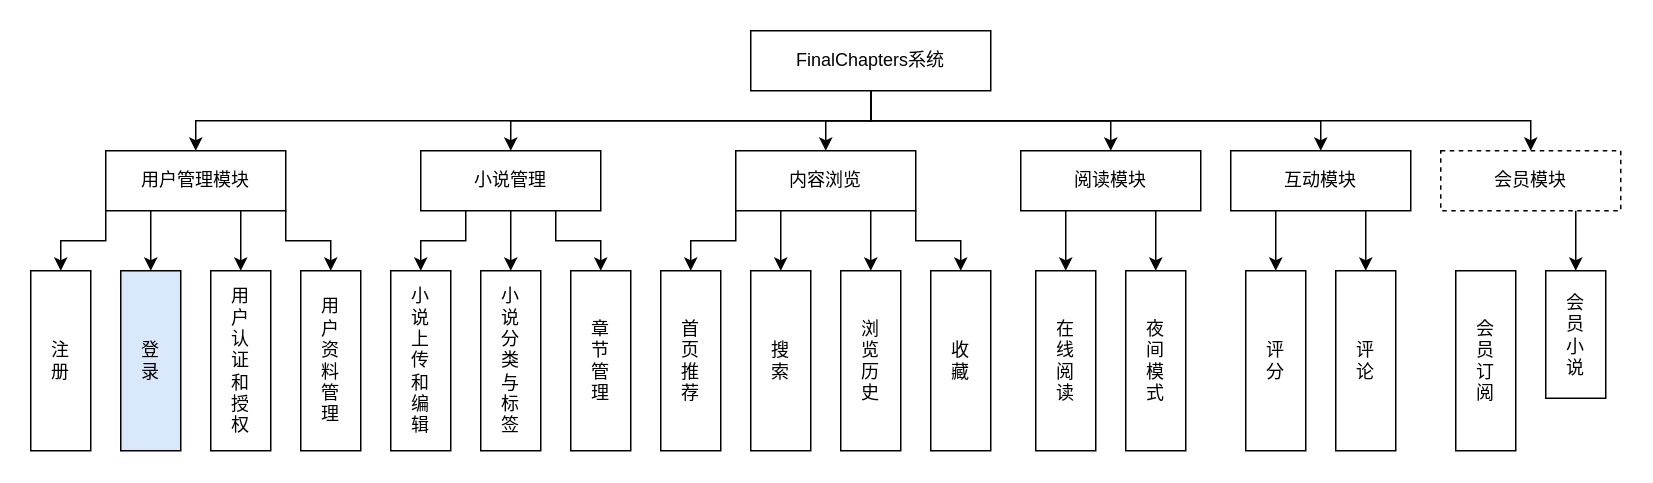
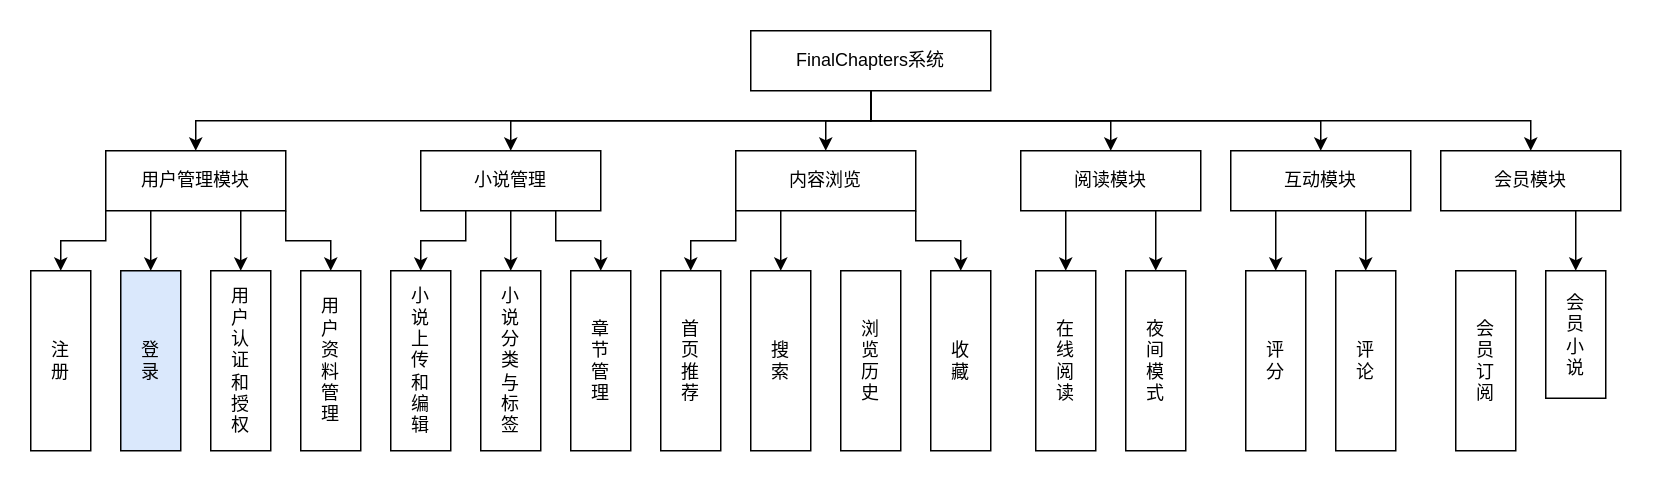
  <mxCell id="0" />
  <mxCell id="1" parent="0" />
  <mxCell id="2" style="edgeStyle=orthogonalEdgeStyle;rounded=0;orthogonalLoop=1;jettySize=auto;html=1;exitX=0.5;exitY=1;exitDx=0;exitDy=0;entryX=0.5;entryY=0;entryDx=0;entryDy=0;" edge="1" parent="1" source="8" target="12"><mxGeometry relative="1" as="geometry" /></mxCell>
  <mxCell id="3" style="edgeStyle=orthogonalEdgeStyle;rounded=0;orthogonalLoop=1;jettySize=auto;html=1;exitX=0.5;exitY=1;exitDx=0;exitDy=0;" edge="1" parent="1" source="8" target="20"><mxGeometry relative="1" as="geometry" /></mxCell>
  <mxCell id="4" style="edgeStyle=orthogonalEdgeStyle;rounded=0;orthogonalLoop=1;jettySize=auto;html=1;exitX=0.5;exitY=1;exitDx=0;exitDy=0;entryX=0.5;entryY=0;entryDx=0;entryDy=0;" edge="1" parent="1" source="8" target="30"><mxGeometry relative="1" as="geometry" /></mxCell>
  <mxCell id="5" style="edgeStyle=orthogonalEdgeStyle;rounded=0;orthogonalLoop=1;jettySize=auto;html=1;exitX=0.5;exitY=1;exitDx=0;exitDy=0;entryX=0.5;entryY=0;entryDx=0;entryDy=0;" edge="1" parent="1" source="8" target="38"><mxGeometry relative="1" as="geometry" /></mxCell>
  <mxCell id="6" style="edgeStyle=orthogonalEdgeStyle;rounded=0;orthogonalLoop=1;jettySize=auto;html=1;exitX=0.5;exitY=1;exitDx=0;exitDy=0;entryX=0.5;entryY=0;entryDx=0;entryDy=0;" edge="1" parent="1" source="8" target="44"><mxGeometry relative="1" as="geometry" /></mxCell>
  <mxCell id="7" style="edgeStyle=orthogonalEdgeStyle;rounded=0;orthogonalLoop=1;jettySize=auto;html=1;exitX=0.5;exitY=1;exitDx=0;exitDy=0;entryX=0.5;entryY=0;entryDx=0;entryDy=0;" edge="1" parent="1" source="8" target="50"><mxGeometry relative="1" as="geometry" /></mxCell>
  <mxCell id="8" value="FinalChapters系统" style="rounded=0;whiteSpace=wrap;html=1;" vertex="1" parent="1"><mxGeometry x="500" y="20" width="160" height="40" as="geometry" /></mxCell>
  <mxCell id="9" value="" style="group" vertex="1" connectable="0" parent="1"><mxGeometry y="100" width="220" height="200" as="geometry" x="20" /></mxCell>
  <mxCell id="10" style="edgeStyle=orthogonalEdgeStyle;rounded=0;orthogonalLoop=1;jettySize=auto;html=1;exitX=1;exitY=1;exitDx=0;exitDy=0;entryX=0.5;entryY=0;entryDx=0;entryDy=0;" edge="1" parent="9" source="12" target="18"><mxGeometry relative="1" as="geometry" /></mxCell>
  <mxCell id="11" style="edgeStyle=orthogonalEdgeStyle;rounded=0;orthogonalLoop=1;jettySize=auto;html=1;exitX=0;exitY=1;exitDx=0;exitDy=0;entryX=0.5;entryY=0;entryDx=0;entryDy=0;" edge="1" parent="9" source="12" target="15"><mxGeometry relative="1" as="geometry" /></mxCell>
  <mxCell id="12" value="用户管理模块" style="rounded=0;whiteSpace=wrap;html=1;" vertex="1" parent="9"><mxGeometry x="50" width="120" height="40" as="geometry" /></mxCell>
  <mxCell id="13" value="登&lt;br&gt;录" style="rounded=0;horizontal=1;verticalAlign=middle;html=1;whiteSpace=wrap;flipV=1;flipH=1;fillColor=#dae8fc;" vertex="1" parent="9"><mxGeometry x="60" y="80" width="40" height="120" as="geometry" /></mxCell>
  <mxCell id="14" style="edgeStyle=orthogonalEdgeStyle;rounded=0;orthogonalLoop=1;jettySize=auto;html=1;exitX=0.25;exitY=1;exitDx=0;exitDy=0;entryX=0.5;entryY=0;entryDx=0;entryDy=0;" edge="1" parent="9" source="12" target="13"><mxGeometry relative="1" as="geometry" /></mxCell>
  <mxCell id="15" value="注&lt;br&gt;册" style="rounded=0;horizontal=1;verticalAlign=middle;html=1;whiteSpace=wrap;flipV=1;flipH=1;" vertex="1" parent="9"><mxGeometry y="80" width="40" height="120" as="geometry" /></mxCell>
  <mxCell id="16" value="用&lt;br&gt;户&lt;br&gt;认&lt;br&gt;证&lt;br&gt;和&lt;br&gt;授&lt;br&gt;权" style="rounded=0;horizontal=1;verticalAlign=middle;html=1;whiteSpace=wrap;flipV=1;flipH=1;" vertex="1" parent="9"><mxGeometry x="120" y="80" width="40" height="120" as="geometry" /></mxCell>
  <mxCell id="17" style="edgeStyle=orthogonalEdgeStyle;rounded=0;orthogonalLoop=1;jettySize=auto;html=1;exitX=0.75;exitY=1;exitDx=0;exitDy=0;entryX=0.5;entryY=0;entryDx=0;entryDy=0;" edge="1" parent="9" source="12" target="16"><mxGeometry relative="1" as="geometry" /></mxCell>
  <mxCell id="18" value="用&lt;br&gt;户&lt;br&gt;资&lt;br&gt;料&lt;br&gt;管&lt;br&gt;理" style="rounded=0;horizontal=1;verticalAlign=middle;html=1;whiteSpace=wrap;flipV=1;flipH=1;" vertex="1" parent="9"><mxGeometry x="180" y="80" width="40" height="120" as="geometry" /></mxCell>
  <mxCell id="19" value="" style="group" vertex="1" connectable="0" parent="1"><mxGeometry x="260" y="100" width="160" height="200" as="geometry" /></mxCell>
  <mxCell id="20" value="小说管理" style="rounded=0;whiteSpace=wrap;html=1;" vertex="1" parent="19"><mxGeometry x="20" width="120" height="40" as="geometry" /></mxCell>
  <mxCell id="21" value="小&lt;br&gt;说&lt;br&gt;分&lt;br&gt;类&lt;br&gt;与&lt;br&gt;标&lt;br&gt;签" style="rounded=0;horizontal=1;verticalAlign=middle;html=1;whiteSpace=wrap;flipV=1;flipH=1;" vertex="1" parent="19"><mxGeometry x="60" y="80" width="40" height="120" as="geometry" /></mxCell>
  <mxCell id="22" style="edgeStyle=orthogonalEdgeStyle;rounded=0;orthogonalLoop=1;jettySize=auto;html=1;entryX=0.5;entryY=0;entryDx=0;entryDy=0;" edge="1" parent="19" source="20" target="21"><mxGeometry relative="1" as="geometry" /></mxCell>
  <mxCell id="23" value="小&lt;br&gt;说&lt;br&gt;上&lt;br&gt;传&lt;br&gt;和&lt;br&gt;编&lt;br&gt;辑" style="rounded=0;horizontal=1;verticalAlign=middle;html=1;whiteSpace=wrap;flipV=1;flipH=1;" vertex="1" parent="19"><mxGeometry y="80" width="40" height="120" as="geometry" /></mxCell>
  <mxCell id="24" style="edgeStyle=orthogonalEdgeStyle;rounded=0;orthogonalLoop=1;jettySize=auto;html=1;exitX=0.25;exitY=1;exitDx=0;exitDy=0;entryX=0.5;entryY=0;entryDx=0;entryDy=0;" edge="1" parent="19" source="20" target="23"><mxGeometry relative="1" as="geometry" /></mxCell>
  <mxCell id="25" value="章&lt;br&gt;节&lt;br&gt;管&lt;br&gt;理" style="rounded=0;horizontal=1;verticalAlign=middle;html=1;whiteSpace=wrap;flipV=1;flipH=1;" vertex="1" parent="19"><mxGeometry x="120" y="80" width="40" height="120" as="geometry" /></mxCell>
  <mxCell id="26" style="edgeStyle=orthogonalEdgeStyle;rounded=0;orthogonalLoop=1;jettySize=auto;html=1;exitX=0.75;exitY=1;exitDx=0;exitDy=0;entryX=0.5;entryY=0;entryDx=0;entryDy=0;" edge="1" parent="19" source="20" target="25"><mxGeometry relative="1" as="geometry" /></mxCell>
  <mxCell id="27" value="" style="group" vertex="1" connectable="0" parent="1"><mxGeometry x="440" y="100" width="220" height="200" as="geometry" /></mxCell>
  <mxCell id="28" style="edgeStyle=orthogonalEdgeStyle;rounded=0;orthogonalLoop=1;jettySize=auto;html=1;exitX=0;exitY=1;exitDx=0;exitDy=0;entryX=0.5;entryY=0;entryDx=0;entryDy=0;" edge="1" parent="27" source="30" target="33"><mxGeometry relative="1" as="geometry" /></mxCell>
  <mxCell id="29" style="edgeStyle=orthogonalEdgeStyle;rounded=0;orthogonalLoop=1;jettySize=auto;html=1;exitX=1;exitY=1;exitDx=0;exitDy=0;entryX=0.5;entryY=0;entryDx=0;entryDy=0;" edge="1" parent="27" source="30" target="36"><mxGeometry relative="1" as="geometry" /></mxCell>
  <mxCell id="30" value="内容浏览" style="rounded=0;whiteSpace=wrap;html=1;" vertex="1" parent="27"><mxGeometry x="50" width="120" height="40" as="geometry" /></mxCell>
  <mxCell id="31" value="搜&lt;br style=&quot;border-color: var(--border-color);&quot;&gt;索" style="rounded=0;horizontal=1;verticalAlign=middle;html=1;whiteSpace=wrap;flipV=1;flipH=1;" vertex="1" parent="27"><mxGeometry x="60" y="80" width="40" height="120" as="geometry" /></mxCell>
  <mxCell id="32" style="edgeStyle=orthogonalEdgeStyle;rounded=0;orthogonalLoop=1;jettySize=auto;html=1;exitX=0.25;exitY=1;exitDx=0;exitDy=0;entryX=0.5;entryY=0;entryDx=0;entryDy=0;" edge="1" parent="27" source="30" target="31"><mxGeometry relative="1" as="geometry" /></mxCell>
  <mxCell id="33" value="首&lt;br style=&quot;border-color: var(--border-color);&quot;&gt;页&lt;br style=&quot;border-color: var(--border-color);&quot;&gt;推&lt;br style=&quot;border-color: var(--border-color);&quot;&gt;荐" style="rounded=0;horizontal=1;verticalAlign=middle;html=1;whiteSpace=wrap;flipV=1;flipH=1;" vertex="1" parent="27"><mxGeometry y="80" width="40" height="120" as="geometry" /></mxCell>
  <mxCell id="34" value="浏&lt;br&gt;览&lt;br&gt;历&lt;br&gt;史" style="rounded=0;horizontal=1;verticalAlign=middle;html=1;whiteSpace=wrap;flipV=1;flipH=1;" vertex="1" parent="27"><mxGeometry x="120" y="80" width="40" height="120" as="geometry" /></mxCell>
- <mxCell id="35" style="edgeStyle=orthogonalEdgeStyle;rounded=0;orthogonalLoop=1;jettySize=auto;html=1;exitX=0.75;exitY=1;exitDx=0;exitDy=0;entryX=0.5;entryY=0;entryDx=0;entryDy=0;" edge="1" parent="27" source="30" target="34"><mxGeometry relative="1" as="geometry" /></mxCell>
  <mxCell id="36" value="收&lt;br&gt;藏" style="rounded=0;horizontal=1;verticalAlign=middle;html=1;whiteSpace=wrap;flipV=1;flipH=1;" vertex="1" parent="27"><mxGeometry x="180" y="80" width="40" height="120" as="geometry" /></mxCell>
  <mxCell id="37" value="" style="group" vertex="1" connectable="0" parent="1"><mxGeometry x="680" y="100" width="120" height="200" as="geometry" /></mxCell>
  <mxCell id="38" value="阅读模块" style="rounded=0;whiteSpace=wrap;html=1;" vertex="1" parent="37"><mxGeometry width="120" height="40" as="geometry" /></mxCell>
  <mxCell id="39" value="在&lt;br&gt;线&lt;br&gt;阅&lt;br&gt;读" style="rounded=0;horizontal=1;verticalAlign=middle;html=1;whiteSpace=wrap;flipV=1;flipH=1;" vertex="1" parent="37"><mxGeometry x="10" y="80" width="40" height="120" as="geometry" /></mxCell>
  <mxCell id="40" style="edgeStyle=orthogonalEdgeStyle;rounded=0;orthogonalLoop=1;jettySize=auto;html=1;exitX=0.25;exitY=1;exitDx=0;exitDy=0;entryX=0.5;entryY=0;entryDx=0;entryDy=0;" edge="1" parent="37" source="38" target="39"><mxGeometry relative="1" as="geometry" /></mxCell>
  <mxCell id="41" value="夜&lt;br&gt;间&lt;br&gt;模&lt;br&gt;式" style="rounded=0;horizontal=1;verticalAlign=middle;html=1;whiteSpace=wrap;flipV=1;flipH=1;" vertex="1" parent="37"><mxGeometry x="70" y="80" width="40" height="120" as="geometry" /></mxCell>
  <mxCell id="42" style="edgeStyle=orthogonalEdgeStyle;rounded=0;orthogonalLoop=1;jettySize=auto;html=1;exitX=0.75;exitY=1;exitDx=0;exitDy=0;entryX=0.5;entryY=0;entryDx=0;entryDy=0;" edge="1" parent="37" source="38" target="41"><mxGeometry relative="1" as="geometry" /></mxCell>
  <mxCell id="43" value="" style="group" vertex="1" connectable="0" parent="1"><mxGeometry x="820" y="100" width="120" height="200" as="geometry" /></mxCell>
  <mxCell id="44" value="互动模块" style="rounded=0;whiteSpace=wrap;html=1;" vertex="1" parent="43"><mxGeometry width="120" height="40" as="geometry" /></mxCell>
  <mxCell id="45" value="评&lt;br&gt;分" style="rounded=0;horizontal=1;verticalAlign=middle;html=1;whiteSpace=wrap;flipV=1;flipH=1;" vertex="1" parent="43"><mxGeometry x="10" y="80" width="40" height="120" as="geometry" /></mxCell>
  <mxCell id="46" style="edgeStyle=orthogonalEdgeStyle;rounded=0;orthogonalLoop=1;jettySize=auto;html=1;exitX=0.25;exitY=1;exitDx=0;exitDy=0;entryX=0.5;entryY=0;entryDx=0;entryDy=0;" edge="1" parent="43" source="44" target="45"><mxGeometry relative="1" as="geometry" /></mxCell>
  <mxCell id="47" value="评&lt;br&gt;论" style="rounded=0;horizontal=1;verticalAlign=middle;html=1;whiteSpace=wrap;flipV=1;flipH=1;" vertex="1" parent="43"><mxGeometry x="70" y="80" width="40" height="120" as="geometry" /></mxCell>
  <mxCell id="48" style="edgeStyle=orthogonalEdgeStyle;rounded=0;orthogonalLoop=1;jettySize=auto;html=1;exitX=0.75;exitY=1;exitDx=0;exitDy=0;entryX=0.5;entryY=0;entryDx=0;entryDy=0;" edge="1" parent="43" source="44" target="47"><mxGeometry relative="1" as="geometry" /></mxCell>
  <mxCell id="49" value="" style="group" vertex="1" connectable="0" parent="1"><mxGeometry x="960" y="100" width="120" height="200" as="geometry" /></mxCell>
- <mxCell id="50" value="会员模块" style="rounded=0;whiteSpace=wrap;html=1;dashed=1;" vertex="1" parent="49"><mxGeometry width="120" height="40" as="geometry" /></mxCell>
+ <mxCell id="50" value="会员模块" style="rounded=0;whiteSpace=wrap;html=1;" vertex="1" parent="49"><mxGeometry width="120" height="40" as="geometry" /></mxCell>
  <mxCell id="51" value="会&lt;br&gt;员&lt;br&gt;订&lt;br&gt;阅" style="rounded=0;horizontal=1;verticalAlign=middle;html=1;whiteSpace=wrap;flipV=1;flipH=1;" vertex="1" parent="49"><mxGeometry x="10" y="80" width="40" height="120" as="geometry" /></mxCell>
  <mxCell id="52" value="会&lt;br&gt;员&lt;br&gt;小&lt;br&gt;说" style="rounded=0;horizontal=1;verticalAlign=middle;html=1;whiteSpace=wrap;flipV=1;flipH=1;" vertex="1" parent="49"><mxGeometry x="70" y="80" width="40" height="85" as="geometry" /></mxCell>
  <mxCell id="53" style="edgeStyle=orthogonalEdgeStyle;rounded=0;orthogonalLoop=1;jettySize=auto;html=1;exitX=0.75;exitY=1;exitDx=0;exitDy=0;entryX=0.5;entryY=0;entryDx=0;entryDy=0;" edge="1" parent="49" source="50" target="52"><mxGeometry relative="1" as="geometry" /></mxCell>
